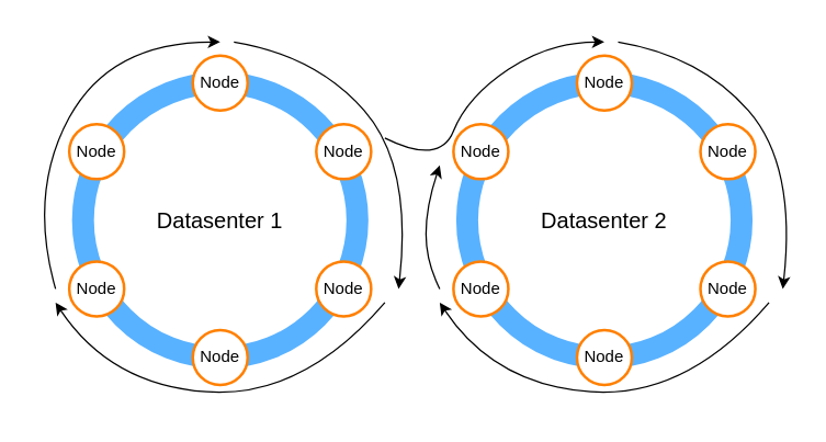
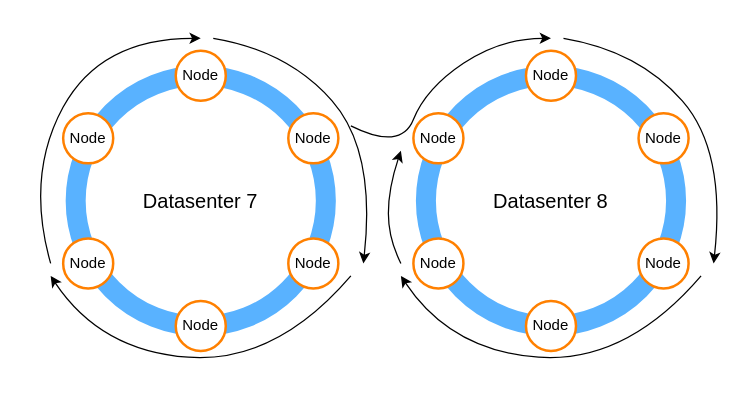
  <mxCell id="0" />
  <mxCell id="1" parent="0" />
  <mxCell id="2" value="" style="rounded=0;whiteSpace=wrap;html=1;fontSize=16;strokeColor=none;strokeWidth=2;fillColor=default;" vertex="1" parent="1"><mxGeometry x="20" y="20" width="560" height="280" as="geometry" /></mxCell>
  <mxCell id="3" value="" style="ellipse;whiteSpace=wrap;html=1;aspect=fixed;fillColor=none;strokeWidth=16;strokeColor=#59B2FF;" vertex="1" parent="1"><mxGeometry x="60" y="60" width="200" height="200" as="geometry" /></mxCell>
  <mxCell id="4" value="Node" style="ellipse;whiteSpace=wrap;html=1;aspect=fixed;strokeColor=#FF8000;strokeWidth=2;fillColor=default;" vertex="1" parent="1"><mxGeometry x="140" y="40" width="40" height="40" as="geometry" /></mxCell>
  <mxCell id="5" value="Node" style="ellipse;whiteSpace=wrap;html=1;aspect=fixed;strokeColor=#FF8000;strokeWidth=2;fillColor=default;" vertex="1" parent="1"><mxGeometry x="140" y="240" width="40" height="40" as="geometry" /></mxCell>
  <mxCell id="6" value="Node" style="ellipse;whiteSpace=wrap;html=1;aspect=fixed;strokeColor=#FF8000;strokeWidth=2;fillColor=default;" vertex="1" parent="1"><mxGeometry x="230" y="90" width="40" height="40" as="geometry" /></mxCell>
  <mxCell id="7" value="Node" style="ellipse;whiteSpace=wrap;html=1;aspect=fixed;strokeColor=#FF8000;strokeWidth=2;fillColor=default;" vertex="1" parent="1"><mxGeometry x="50" y="90" width="40" height="40" as="geometry" /></mxCell>
  <mxCell id="8" value="Node" style="ellipse;whiteSpace=wrap;html=1;aspect=fixed;strokeColor=#FF8000;strokeWidth=2;fillColor=default;" vertex="1" parent="1"><mxGeometry x="50" y="190" width="40" height="40" as="geometry" /></mxCell>
  <mxCell id="9" value="Node" style="ellipse;whiteSpace=wrap;html=1;aspect=fixed;strokeColor=#FF8000;strokeWidth=2;fillColor=default;" vertex="1" parent="1"><mxGeometry x="230" y="190" width="40" height="40" as="geometry" /></mxCell>
  <mxCell id="10" value="" style="ellipse;whiteSpace=wrap;html=1;aspect=fixed;fillColor=none;strokeWidth=16;strokeColor=#59B2FF;" vertex="1" parent="1"><mxGeometry x="340" y="60" width="200" height="200" as="geometry" /></mxCell>
  <mxCell id="11" value="Node" style="ellipse;whiteSpace=wrap;html=1;aspect=fixed;strokeColor=#FF8000;strokeWidth=2;fillColor=default;" vertex="1" parent="1"><mxGeometry x="420" y="40" width="40" height="40" as="geometry" /></mxCell>
  <mxCell id="12" value="Node" style="ellipse;whiteSpace=wrap;html=1;aspect=fixed;strokeColor=#FF8000;strokeWidth=2;fillColor=default;" vertex="1" parent="1"><mxGeometry x="420" y="240" width="40" height="40" as="geometry" /></mxCell>
  <mxCell id="13" value="Node" style="ellipse;whiteSpace=wrap;html=1;aspect=fixed;strokeColor=#FF8000;strokeWidth=2;fillColor=default;" vertex="1" parent="1"><mxGeometry x="510" y="90" width="40" height="40" as="geometry" /></mxCell>
  <mxCell id="14" value="Node" style="ellipse;whiteSpace=wrap;html=1;aspect=fixed;strokeColor=#FF8000;strokeWidth=2;fillColor=default;" vertex="1" parent="1"><mxGeometry x="330" y="90" width="40" height="40" as="geometry" /></mxCell>
  <mxCell id="15" value="Node" style="ellipse;whiteSpace=wrap;html=1;aspect=fixed;strokeColor=#FF8000;strokeWidth=2;fillColor=default;" vertex="1" parent="1"><mxGeometry x="330" y="190" width="40" height="40" as="geometry" /></mxCell>
  <mxCell id="16" value="Node" style="ellipse;whiteSpace=wrap;html=1;aspect=fixed;strokeColor=#FF8000;strokeWidth=2;fillColor=default;" vertex="1" parent="1"><mxGeometry x="510" y="190" width="40" height="40" as="geometry" /></mxCell>
  <mxCell id="17" value="" style="curved=1;endArrow=classic;html=1;rounded=0;fontSize=10;" edge="1" parent="1"><mxGeometry width="50" height="50" relative="1" as="geometry"><mxPoint x="280" y="220" as="sourcePoint" /><mxPoint x="40" y="220" as="targetPoint" /><Array as="points"><mxPoint x="220" y="290" /><mxPoint x="80" y="280" /></Array></mxGeometry></mxCell>
  <mxCell id="18" value="" style="curved=1;endArrow=classic;html=1;rounded=0;fontSize=10;" edge="1" parent="1"><mxGeometry width="50" height="50" relative="1" as="geometry"><mxPoint x="40" y="210" as="sourcePoint" /><mxPoint x="160" y="30" as="targetPoint" /><Array as="points"><mxPoint x="20" y="140" /><mxPoint x="80" y="30" /></Array></mxGeometry></mxCell>
  <mxCell id="19" value="" style="curved=1;endArrow=classic;html=1;rounded=0;fontSize=10;" edge="1" parent="1"><mxGeometry width="50" height="50" relative="1" as="geometry"><mxPoint x="170" y="30" as="sourcePoint" /><mxPoint x="290" y="210" as="targetPoint" /><Array as="points"><mxPoint x="230" y="40" /><mxPoint x="300" y="120" /></Array></mxGeometry></mxCell>
  <mxCell id="20" value="" style="curved=1;endArrow=classic;html=1;rounded=0;fontSize=10;" edge="1" parent="1"><mxGeometry width="50" height="50" relative="1" as="geometry"><mxPoint x="280" y="100" as="sourcePoint" /><mxPoint x="440" y="30" as="targetPoint" /><Array as="points"><mxPoint x="320" y="120" /><mxPoint x="340" y="70" /><mxPoint x="400" y="30" /></Array></mxGeometry></mxCell>
  <mxCell id="21" value="" style="curved=1;endArrow=classic;html=1;rounded=0;fontSize=10;" edge="1" parent="1"><mxGeometry width="50" height="50" relative="1" as="geometry"><mxPoint x="560" y="220" as="sourcePoint" /><mxPoint x="320" y="220" as="targetPoint" /><Array as="points"><mxPoint x="500" y="290" /><mxPoint x="360" y="280" /></Array></mxGeometry></mxCell>
  <mxCell id="22" value="" style="curved=1;endArrow=classic;html=1;rounded=0;fontSize=10;" edge="1" parent="1"><mxGeometry width="50" height="50" relative="1" as="geometry"><mxPoint x="450" y="30" as="sourcePoint" /><mxPoint x="570" y="210" as="targetPoint" /><Array as="points"><mxPoint x="510" y="40" /><mxPoint x="580" y="120" /></Array></mxGeometry></mxCell>
  <mxCell id="23" value="" style="curved=1;endArrow=classic;html=1;rounded=0;fontSize=10;" edge="1" parent="1"><mxGeometry width="50" height="50" relative="1" as="geometry"><mxPoint x="320" y="210" as="sourcePoint" /><mxPoint x="320" y="120" as="targetPoint" /><Array as="points"><mxPoint x="310" y="190" /><mxPoint x="310" y="150" /></Array></mxGeometry></mxCell>
- <mxCell id="24" value="Datasenter 1" style="text;html=1;strokeColor=none;fillColor=none;align=center;verticalAlign=middle;whiteSpace=wrap;rounded=0;fontSize=16;" vertex="1" parent="1"><mxGeometry x="100" y="145" width="120" height="30" as="geometry" /></mxCell>
- <mxCell id="25" value="Datasenter 2" style="text;html=1;strokeColor=none;fillColor=none;align=center;verticalAlign=middle;whiteSpace=wrap;rounded=0;fontSize=16;" vertex="1" parent="1"><mxGeometry x="380" y="145" width="120" height="30" as="geometry" /></mxCell>
+ <mxCell id="24" value="Datasenter 7" style="text;html=1;strokeColor=none;fillColor=none;align=center;verticalAlign=middle;whiteSpace=wrap;rounded=0;fontSize=16;" vertex="1" parent="1"><mxGeometry x="100" y="145" width="120" height="30" as="geometry" /></mxCell>
+ <mxCell id="25" value="Datasenter 8" style="text;html=1;strokeColor=none;fillColor=none;align=center;verticalAlign=middle;whiteSpace=wrap;rounded=0;fontSize=16;" vertex="1" parent="1"><mxGeometry x="380" y="145" width="120" height="30" as="geometry" /></mxCell>
